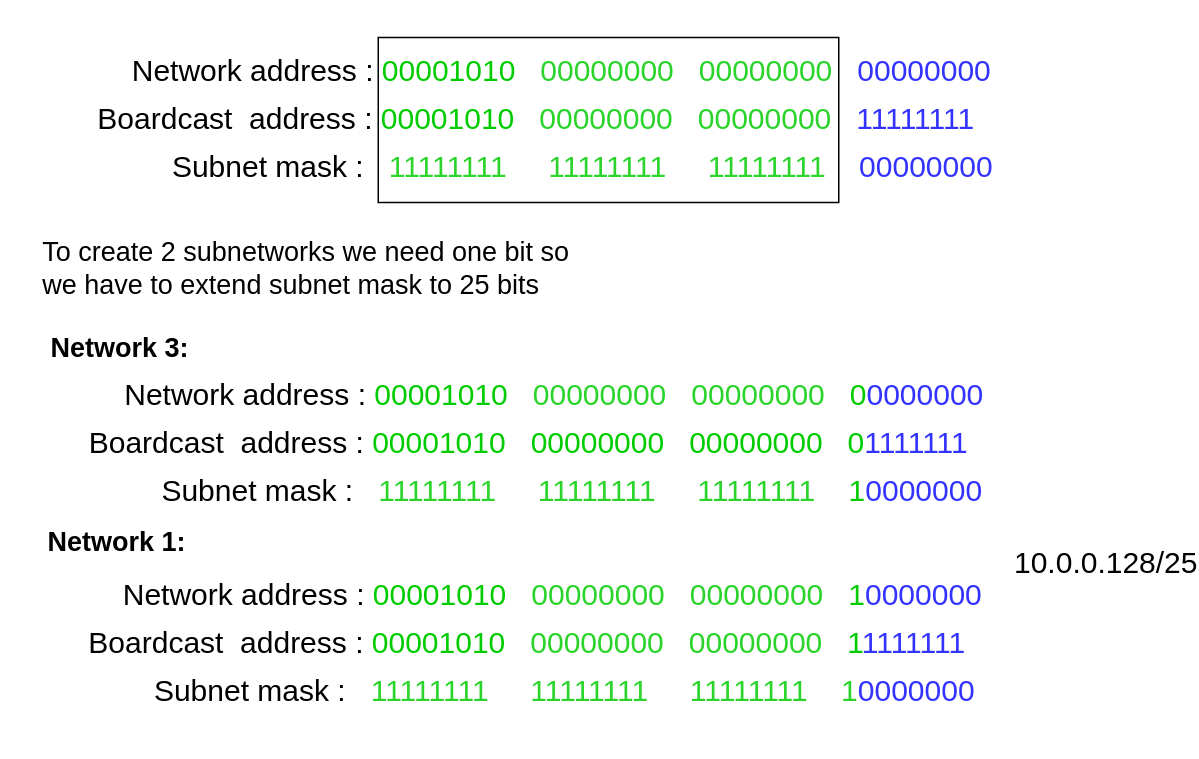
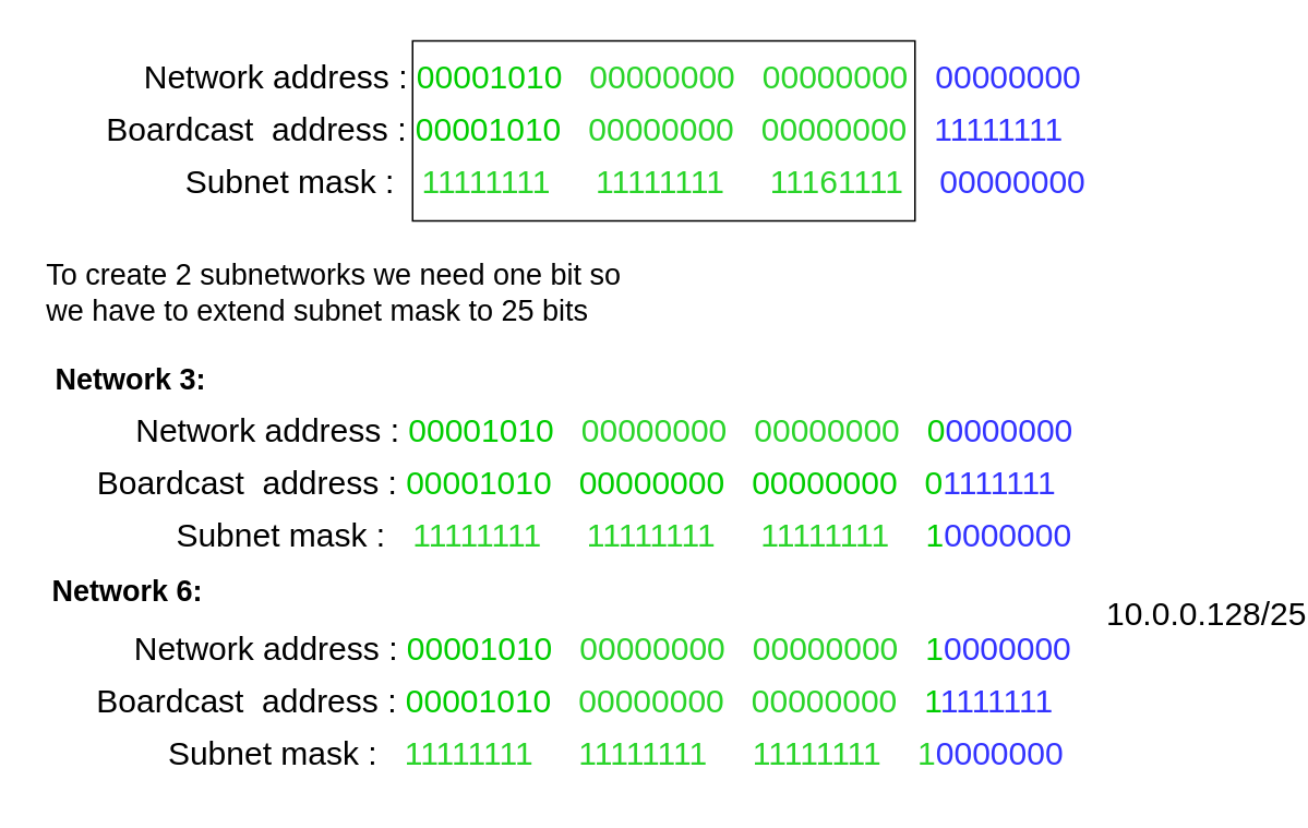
  <mxCell id="0" />
  <mxCell id="1" parent="0" />
  <mxCell id="2" value="" style="rounded=0;whiteSpace=wrap;html=1;fontSize=20;align=center;" parent="1" vertex="1"><mxGeometry x="251.5" y="24.5" width="307" height="110" as="geometry" /></mxCell>
  <mxCell id="3" value="&lt;font style=&quot;font-size: 20px&quot;&gt;Network address : &lt;font color=&quot;#00cc00&quot;&gt;00001010&lt;/font&gt;&lt;font color=&quot;#2ad42a&quot;&gt;&amp;nbsp; &amp;nbsp;00000000&amp;nbsp; &amp;nbsp;00000000&lt;/font&gt;&amp;nbsp; &amp;nbsp;&lt;font color=&quot;#3333ff&quot;&gt;00000000&lt;/font&gt;&lt;/font&gt;" style="text;html=1;strokeColor=none;fillColor=none;align=center;verticalAlign=middle;whiteSpace=wrap;rounded=0;fontSize=20;" parent="1" vertex="1"><mxGeometry x="69.5" y="20.5" width="608" height="50" as="geometry" /></mxCell>
  <mxCell id="4" value="&lt;font style=&quot;font-size: 20px&quot;&gt;Boardcast&amp;nbsp; address :&amp;nbsp;&lt;font color=&quot;#00cc00&quot;&gt;00001010&lt;/font&gt;&lt;font color=&quot;#2ad42a&quot;&gt;&amp;nbsp; &amp;nbsp;00000000&amp;nbsp; &amp;nbsp;00000000&lt;/font&gt;&amp;nbsp; &amp;nbsp;&lt;font color=&quot;#3333ff&quot;&gt;11111111&lt;/font&gt;&lt;/font&gt;" style="text;html=1;strokeColor=none;fillColor=none;align=center;verticalAlign=middle;whiteSpace=wrap;rounded=0;fontSize=20;" parent="1" vertex="1"><mxGeometry x="55.5" y="52.5" width="602" height="50" as="geometry" /></mxCell>
- <mxCell id="5" value="&lt;font style=&quot;font-size: 20px&quot;&gt;Subnet mask :&amp;nbsp; &amp;nbsp;&lt;font color=&quot;#2ad42a&quot;&gt;11111111&amp;nbsp; &amp;nbsp; &amp;nbsp;&lt;/font&gt;&lt;span style=&quot;color: rgb(42 , 212 , 42)&quot;&gt;11111111&amp;nbsp; &amp;nbsp; &amp;nbsp;&lt;/span&gt;&lt;span style=&quot;color: rgb(42 , 212 , 42)&quot;&gt;11111111&amp;nbsp; &amp;nbsp; &lt;/span&gt;&lt;font color=&quot;#3333ff&quot;&gt;00000000&lt;/font&gt;&lt;/font&gt;" style="text;html=1;strokeColor=none;fillColor=none;align=center;verticalAlign=middle;whiteSpace=wrap;rounded=0;fontSize=20;" parent="1" vertex="1"><mxGeometry x="87" y="84.5" width="602" height="50" as="geometry" /></mxCell>
+ <mxCell id="5" value="&lt;font style=&quot;font-size: 20px&quot;&gt;Subnet mask :&amp;nbsp; &amp;nbsp;&lt;font color=&quot;#2ad42a&quot;&gt;11111111&amp;nbsp; &amp;nbsp; &amp;nbsp;&lt;/font&gt;&lt;span style=&quot;color: rgb(42 , 212 , 42)&quot;&gt;11111111&amp;nbsp; &amp;nbsp; &amp;nbsp;&lt;/span&gt;&lt;span style=&quot;color: rgb(42 , 212 , 42)&quot;&gt;11161111&amp;nbsp; &amp;nbsp; &lt;/span&gt;&lt;font color=&quot;#3333ff&quot;&gt;00000000&lt;/font&gt;&lt;/font&gt;" style="text;html=1;strokeColor=none;fillColor=none;align=center;verticalAlign=middle;whiteSpace=wrap;rounded=0;fontSize=20;" parent="1" vertex="1"><mxGeometry x="87" y="84.5" width="602" height="50" as="geometry" /></mxCell>
  <mxCell id="6" value="To create 2 subnetworks we need one bit so we have to extend subnet mask to 25 bits" style="text;html=1;strokeColor=none;fillColor=none;align=left;verticalAlign=middle;whiteSpace=wrap;rounded=0;fontSize=18;" parent="1" vertex="1"><mxGeometry x="25.5" y="168.5" width="363" height="20" as="geometry" /></mxCell>
  <mxCell id="7" value="Network 3:" style="text;html=1;strokeColor=none;fillColor=none;align=center;verticalAlign=middle;whiteSpace=wrap;rounded=0;fontSize=18;fontStyle=1" parent="1" vertex="1"><mxGeometry x="22.5" y="221.5" width="113" height="20" as="geometry" /></mxCell>
- <mxCell id="8" value="Network 1:" style="text;html=1;strokeColor=none;fillColor=none;align=center;verticalAlign=middle;whiteSpace=wrap;rounded=0;fontSize=18;fontStyle=1" parent="1" vertex="1"><mxGeometry x="20.5" y="350.5" width="113" height="20" as="geometry" /></mxCell>
+ <mxCell id="8" value="Network 6:" style="text;html=1;strokeColor=none;fillColor=none;align=center;verticalAlign=middle;whiteSpace=wrap;rounded=0;fontSize=18;fontStyle=1" parent="1" vertex="1"><mxGeometry x="20.5" y="350.5" width="113" height="20" as="geometry" /></mxCell>
  <mxCell id="9" value="&lt;font style=&quot;font-size: 20px&quot;&gt;Network address : &lt;font color=&quot;#00cc00&quot;&gt;00001010&lt;/font&gt;&lt;font color=&quot;#2ad42a&quot;&gt;&amp;nbsp; &amp;nbsp;00000000&amp;nbsp; &amp;nbsp;00000000&lt;/font&gt;&amp;nbsp; &amp;nbsp;&lt;font color=&quot;#00cc00&quot;&gt;0&lt;/font&gt;&lt;font color=&quot;#3333ff&quot;&gt;0000000&lt;/font&gt;&lt;/font&gt;" style="text;html=1;strokeColor=none;fillColor=none;align=center;verticalAlign=middle;whiteSpace=wrap;rounded=0;fontSize=20;" parent="1" vertex="1"><mxGeometry x="65" y="236.5" width="608" height="50" as="geometry" /></mxCell>
  <mxCell id="10" value="&lt;font style=&quot;font-size: 20px&quot;&gt;Boardcast&amp;nbsp; address :&amp;nbsp;&lt;font color=&quot;#00cc00&quot;&gt;00001010&amp;nbsp; &amp;nbsp;00000000&amp;nbsp; &amp;nbsp;00000000&amp;nbsp; &amp;nbsp;0&lt;/font&gt;&lt;font color=&quot;#3333ff&quot;&gt;1111111&lt;/font&gt;&lt;/font&gt;" style="text;html=1;strokeColor=none;fillColor=none;align=center;verticalAlign=middle;whiteSpace=wrap;rounded=0;fontSize=20;" parent="1" vertex="1"><mxGeometry x="51" y="268.5" width="602" height="50" as="geometry" /></mxCell>
  <mxCell id="11" value="&lt;font style=&quot;font-size: 20px&quot;&gt;Subnet mask :&amp;nbsp; &amp;nbsp;&lt;font color=&quot;#2ad42a&quot;&gt;11111111&amp;nbsp; &amp;nbsp; &amp;nbsp;&lt;/font&gt;&lt;span style=&quot;color: rgb(42 , 212 , 42)&quot;&gt;11111111&amp;nbsp; &amp;nbsp; &amp;nbsp;&lt;/span&gt;&lt;span style=&quot;color: rgb(42 , 212 , 42)&quot;&gt;11111111&amp;nbsp; &amp;nbsp; &lt;/span&gt;&lt;font color=&quot;#00cc00&quot;&gt;1&lt;/font&gt;&lt;font color=&quot;#3333ff&quot;&gt;0000000&lt;/font&gt;&lt;/font&gt;" style="text;html=1;strokeColor=none;fillColor=none;align=center;verticalAlign=middle;whiteSpace=wrap;rounded=0;fontSize=20;" parent="1" vertex="1"><mxGeometry x="79.5" y="300.5" width="602" height="50" as="geometry" /></mxCell>
  <mxCell id="12" value="&lt;font style=&quot;font-size: 20px&quot;&gt;Network address : &lt;font color=&quot;#00cc00&quot;&gt;00001010&lt;/font&gt;&lt;font color=&quot;#2ad42a&quot;&gt;&amp;nbsp; &amp;nbsp;00000000&amp;nbsp; &amp;nbsp;00000000&lt;/font&gt;&amp;nbsp; &amp;nbsp;&lt;font color=&quot;#00cc00&quot;&gt;1&lt;/font&gt;&lt;font color=&quot;#3333ff&quot;&gt;0000000&lt;/font&gt;&lt;/font&gt;" style="text;html=1;strokeColor=none;fillColor=none;align=center;verticalAlign=middle;whiteSpace=wrap;rounded=0;fontSize=20;" parent="1" vertex="1"><mxGeometry x="63.5" y="369.5" width="608" height="50" as="geometry" /></mxCell>
  <mxCell id="13" value="&lt;font style=&quot;font-size: 20px&quot;&gt;Boardcast&amp;nbsp; address :&amp;nbsp;&lt;font color=&quot;#00cc00&quot;&gt;00001010&lt;/font&gt;&lt;font color=&quot;#2ad42a&quot;&gt;&amp;nbsp; &amp;nbsp;00000000&amp;nbsp; &amp;nbsp;00000000&lt;/font&gt;&amp;nbsp; &amp;nbsp;&lt;font color=&quot;#00cc00&quot;&gt;1&lt;/font&gt;&lt;font color=&quot;#3333ff&quot;&gt;1111111&lt;/font&gt;&lt;/font&gt;" style="text;html=1;strokeColor=none;fillColor=none;align=center;verticalAlign=middle;whiteSpace=wrap;rounded=0;fontSize=20;" parent="1" vertex="1"><mxGeometry x="49.5" y="401.5" width="602" height="50" as="geometry" /></mxCell>
  <mxCell id="14" value="&lt;font style=&quot;font-size: 20px&quot;&gt;Subnet mask :&amp;nbsp; &amp;nbsp;&lt;font color=&quot;#2ad42a&quot;&gt;11111111&amp;nbsp; &amp;nbsp; &amp;nbsp;&lt;/font&gt;&lt;span style=&quot;color: rgb(42 , 212 , 42)&quot;&gt;11111111&amp;nbsp; &amp;nbsp; &amp;nbsp;&lt;/span&gt;&lt;span style=&quot;color: rgb(42 , 212 , 42)&quot;&gt;11111111&amp;nbsp; &amp;nbsp; 1&lt;/span&gt;&lt;font color=&quot;#3333ff&quot;&gt;0000000&lt;/font&gt;&lt;/font&gt;" style="text;html=1;strokeColor=none;fillColor=none;align=center;verticalAlign=middle;whiteSpace=wrap;rounded=0;fontSize=20;" parent="1" vertex="1"><mxGeometry x="75" y="433.5" width="602" height="50" as="geometry" /></mxCell>
  <mxCell id="15" value="10.0.0.128/25" style="text;html=1;strokeColor=none;fillColor=none;align=center;verticalAlign=middle;whiteSpace=wrap;rounded=0;fontSize=20;" parent="1" vertex="1"><mxGeometry x="716.5" y="363.5" width="40" height="20" as="geometry" /></mxCell>
